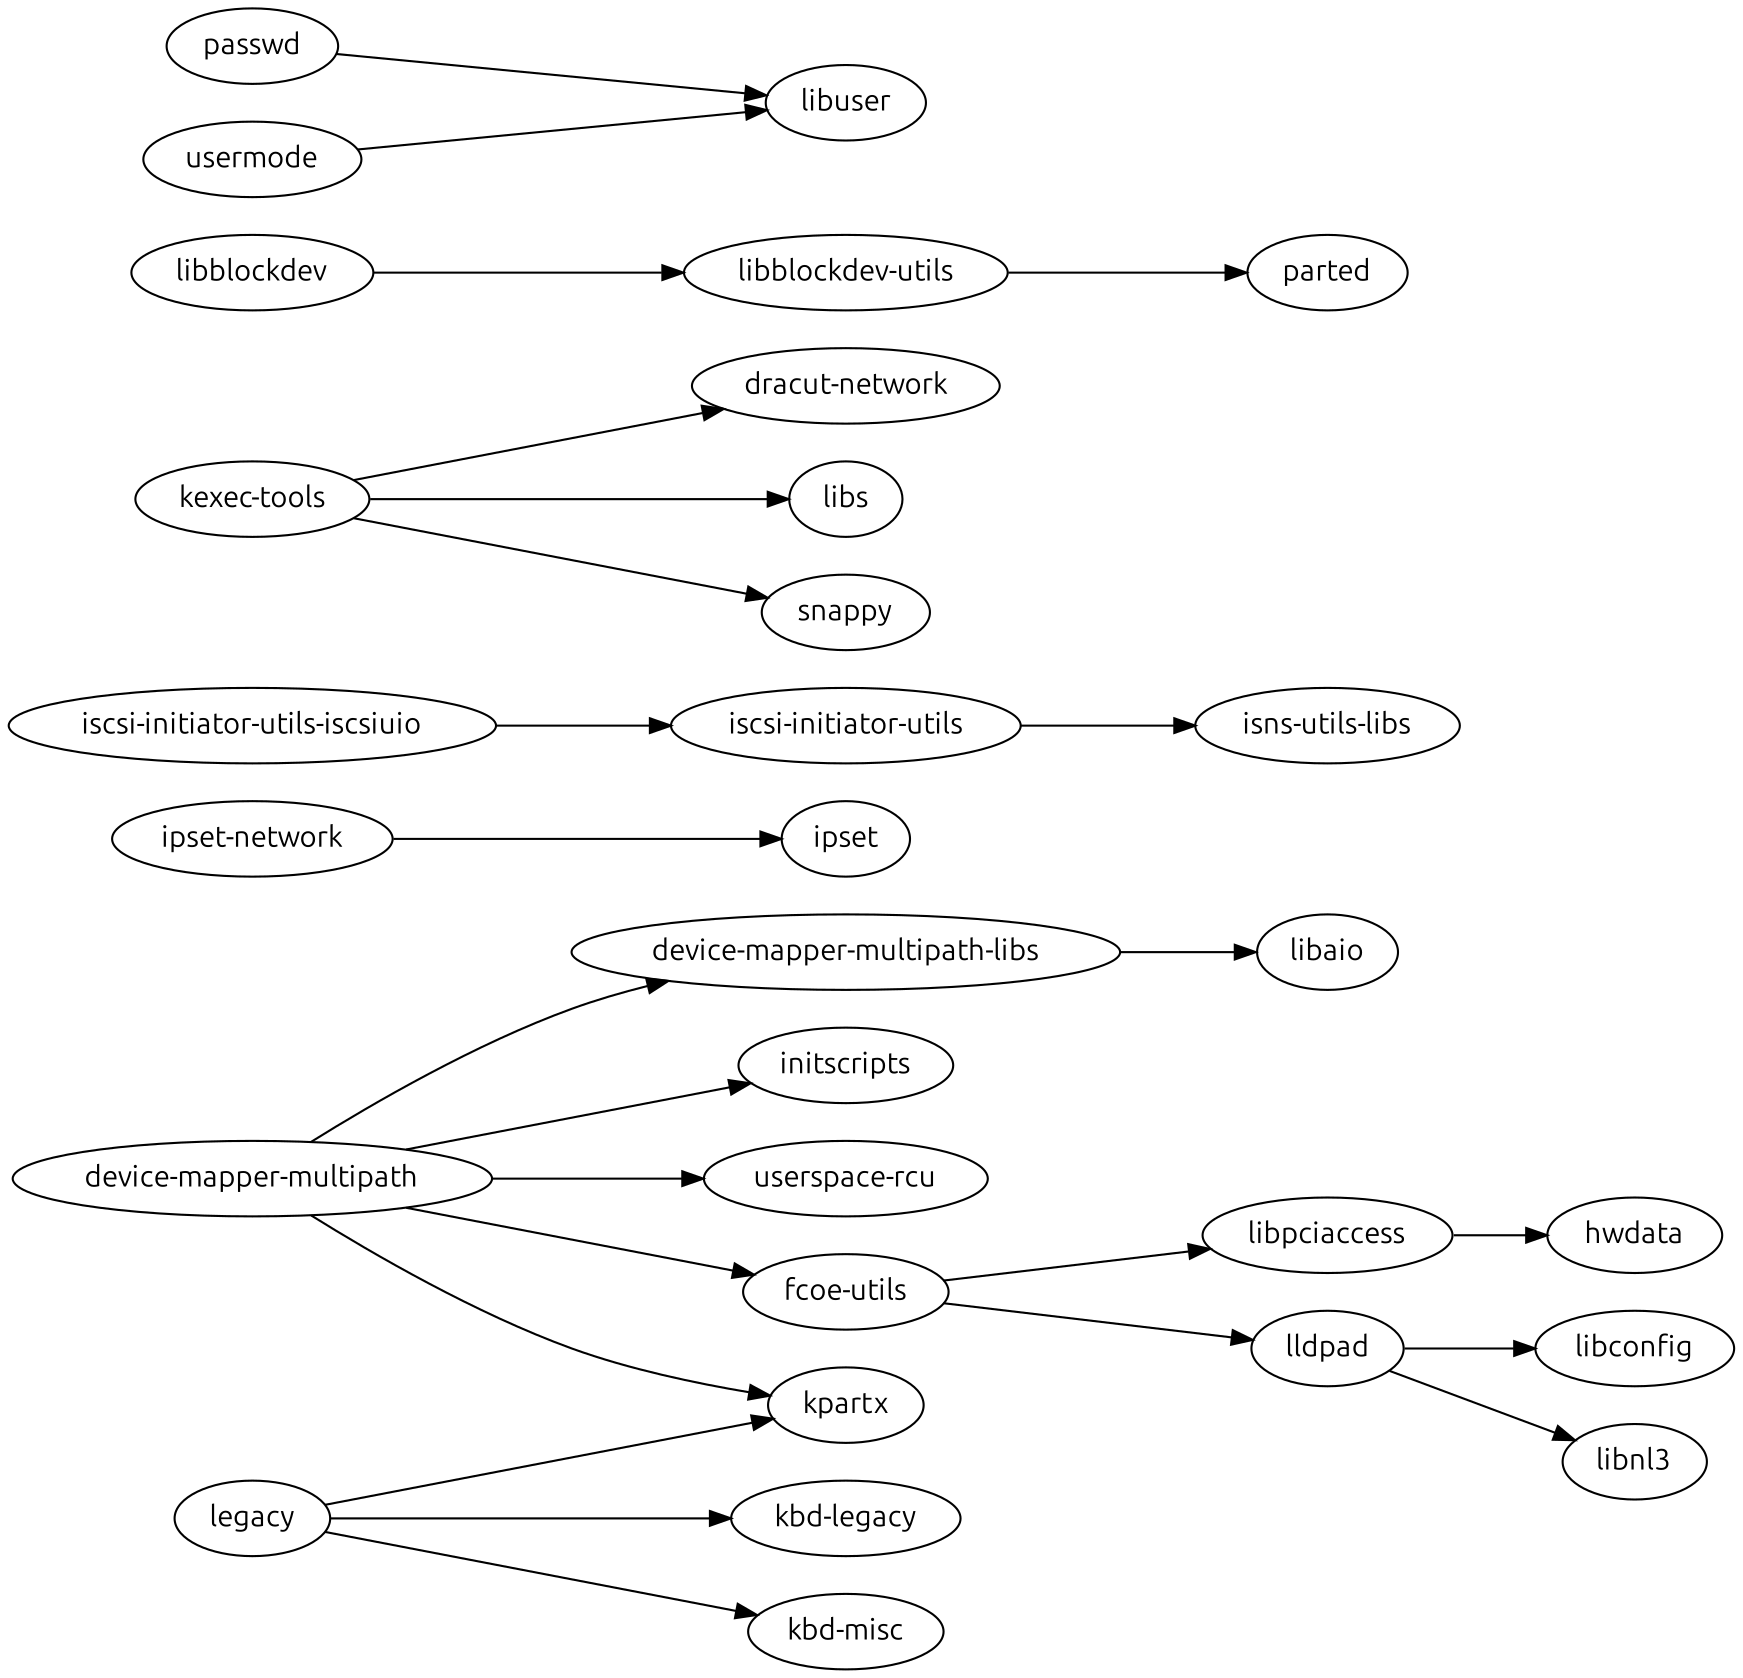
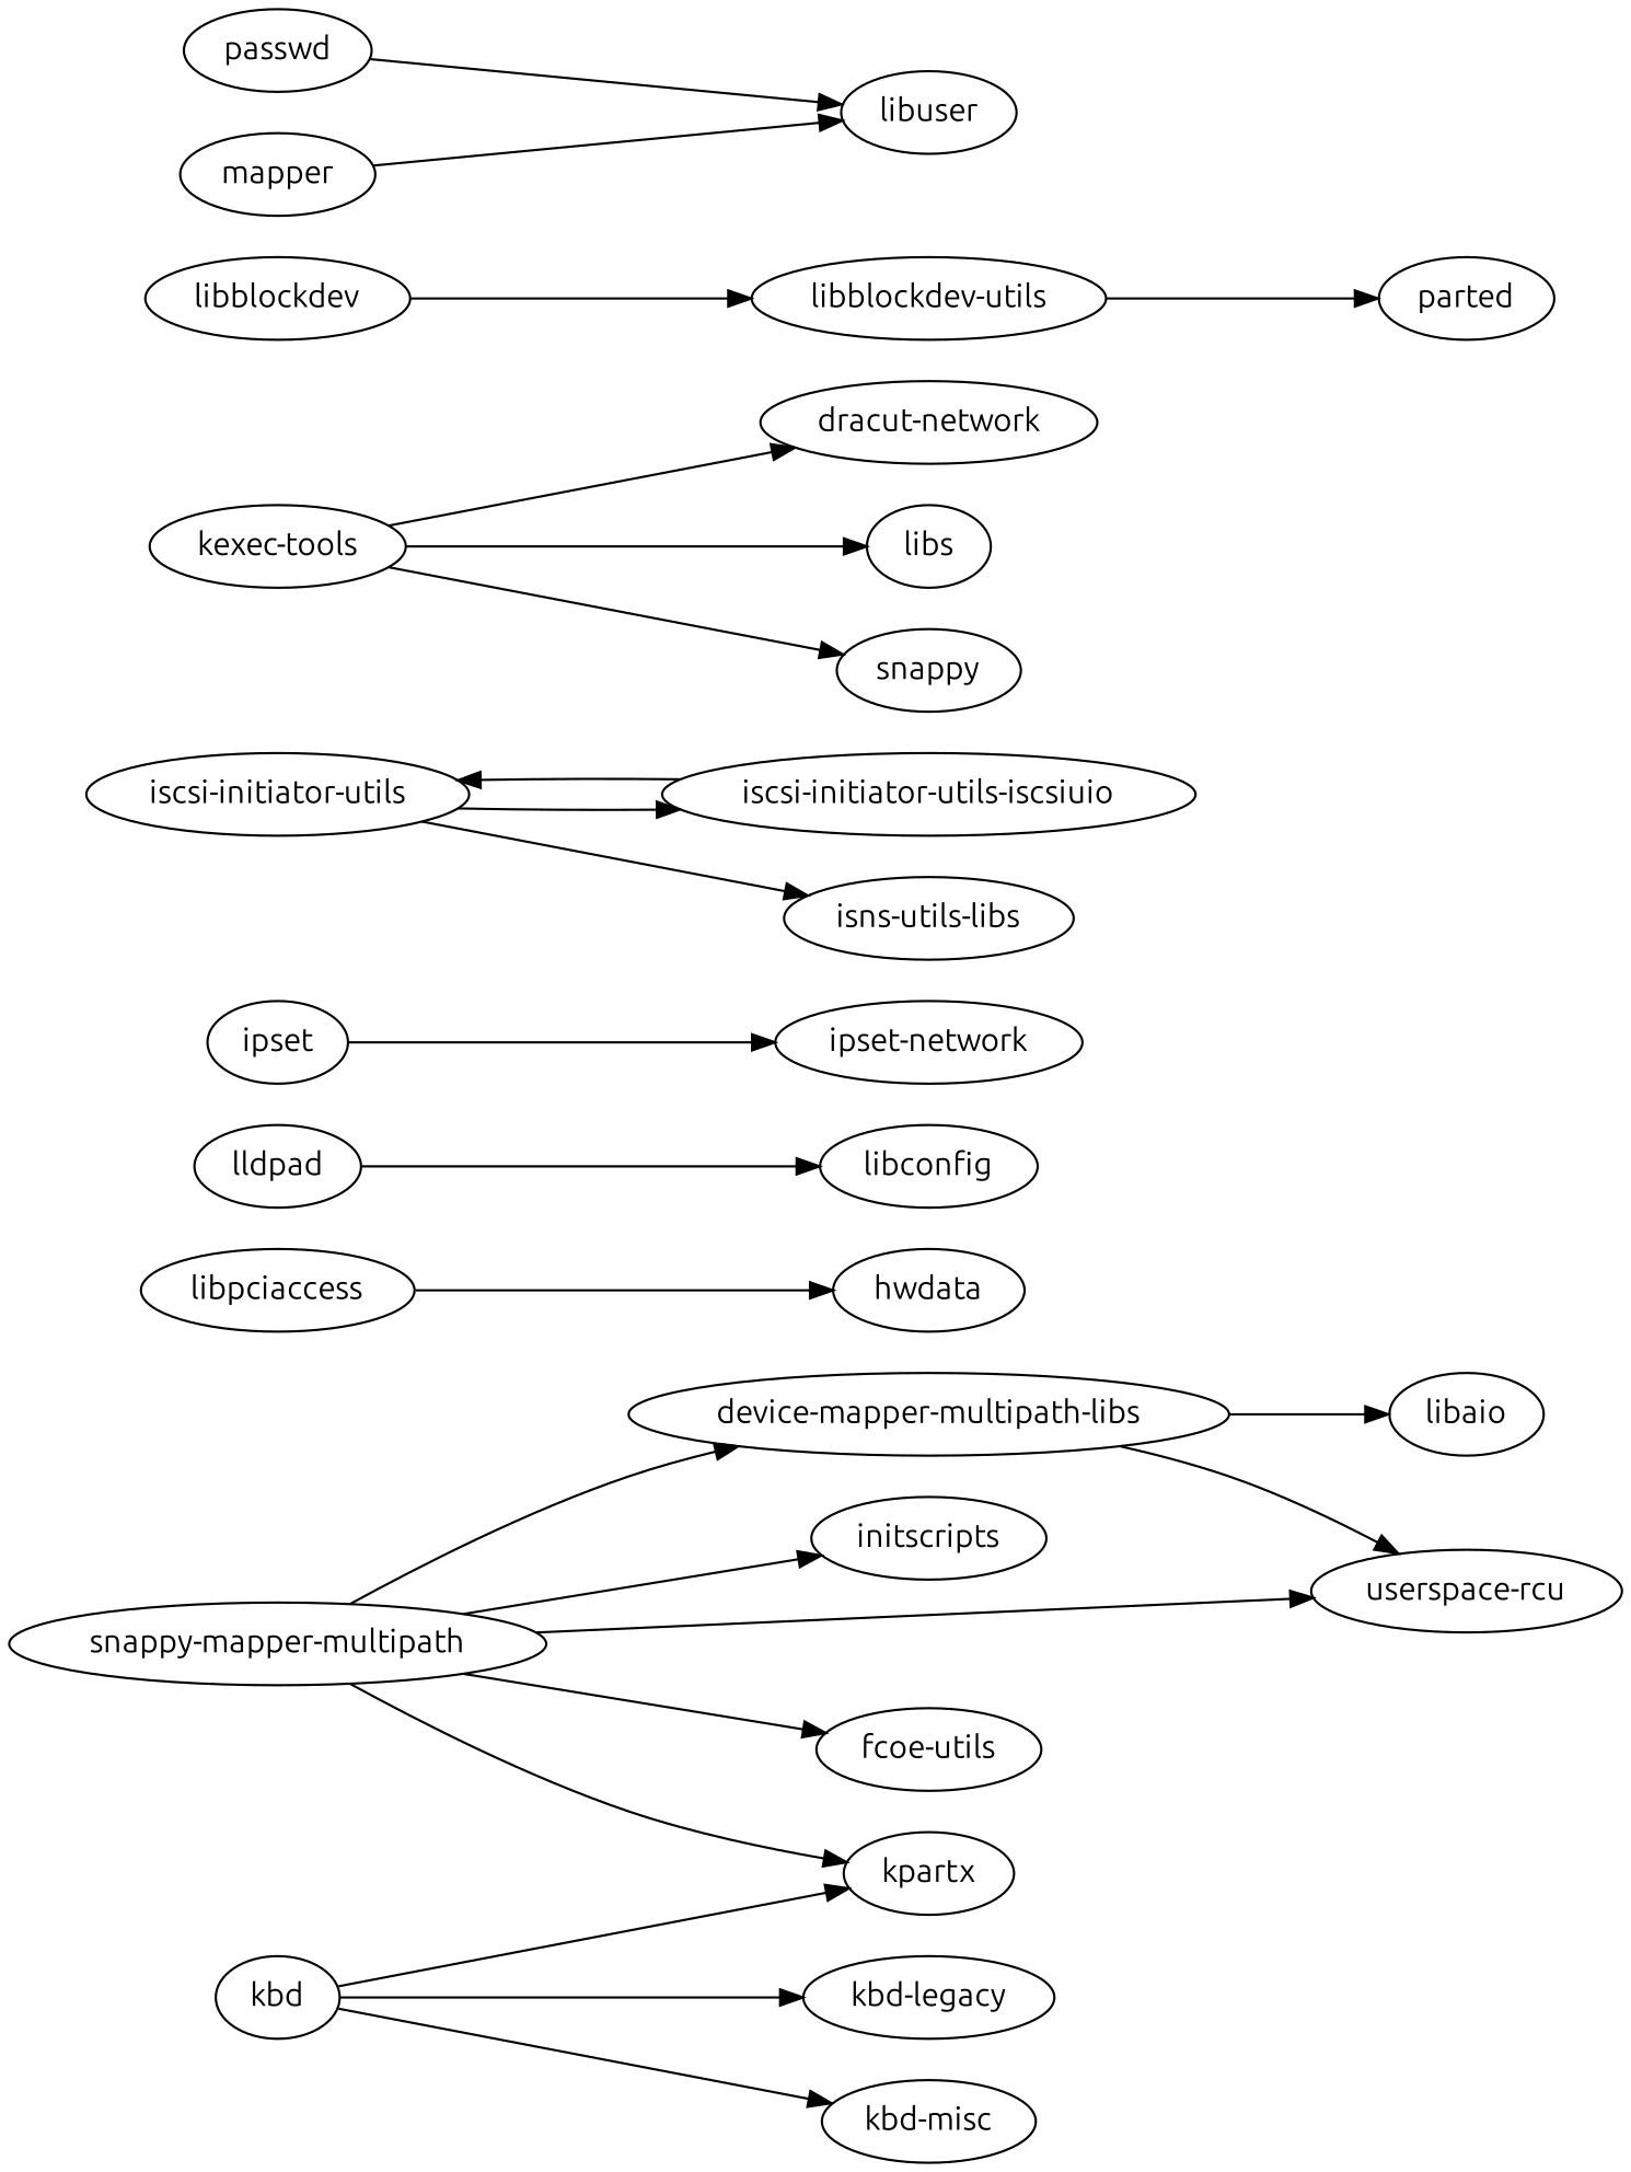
  strict digraph {
    fontname=Ubuntu
    rankdir=LR
    node [fontname=Ubuntu]
    edge [fontname=Ubuntu]
-   "device-mapper-multipath"
+   "device-mapper-multipath" [label="snappy-mapper-multipath"]
    "device-mapper-multipath-libs"
    initscripts
    kpartx
    "userspace-rcu"
    "fcoe-utils"
    libaio
    libpciaccess
    lldpad
    hwdata
    libconfig
-   libnl3
    n13 [label="ipset-network"]
    ipset
    "iscsi-initiator-utils"
    "iscsi-initiator-utils-iscsiuio"
    "isns-utils-libs"
-   kbd [label=legacy]
+   kbd
    "kbd-legacy"
    "kbd-misc"
    "kexec-tools"
    "dracut-network"
    n23 [label=libs]
    snappy
    libblockdev
    "libblockdev-utils"
    parted
    passwd
    libuser
-   usermode
+   usermode [label=mapper]
    "device-mapper-multipath" -> "device-mapper-multipath-libs"
    "device-mapper-multipath" -> initscripts
    "device-mapper-multipath" -> kpartx
    "device-mapper-multipath" -> "userspace-rcu"
    "device-mapper-multipath" -> "fcoe-utils"
+   "device-mapper-multipath-libs" -> "userspace-rcu"
    "device-mapper-multipath-libs" -> libaio
-   "fcoe-utils" -> libpciaccess
-   "fcoe-utils" -> lldpad
    libpciaccess -> hwdata
    lldpad -> libconfig
-   lldpad -> libnl3
-   n13 -> ipset
+   ipset -> n13
+   "iscsi-initiator-utils" -> "iscsi-initiator-utils-iscsiuio"
    "iscsi-initiator-utils" -> "isns-utils-libs"
    "iscsi-initiator-utils-iscsiuio" -> "iscsi-initiator-utils"
    kbd -> kpartx
    kbd -> "kbd-legacy"
    kbd -> "kbd-misc"
    "kexec-tools" -> "dracut-network"
    "kexec-tools" -> n23
    "kexec-tools" -> snappy
    libblockdev -> "libblockdev-utils"
    "libblockdev-utils" -> parted
    passwd -> libuser
    usermode -> libuser
  }
